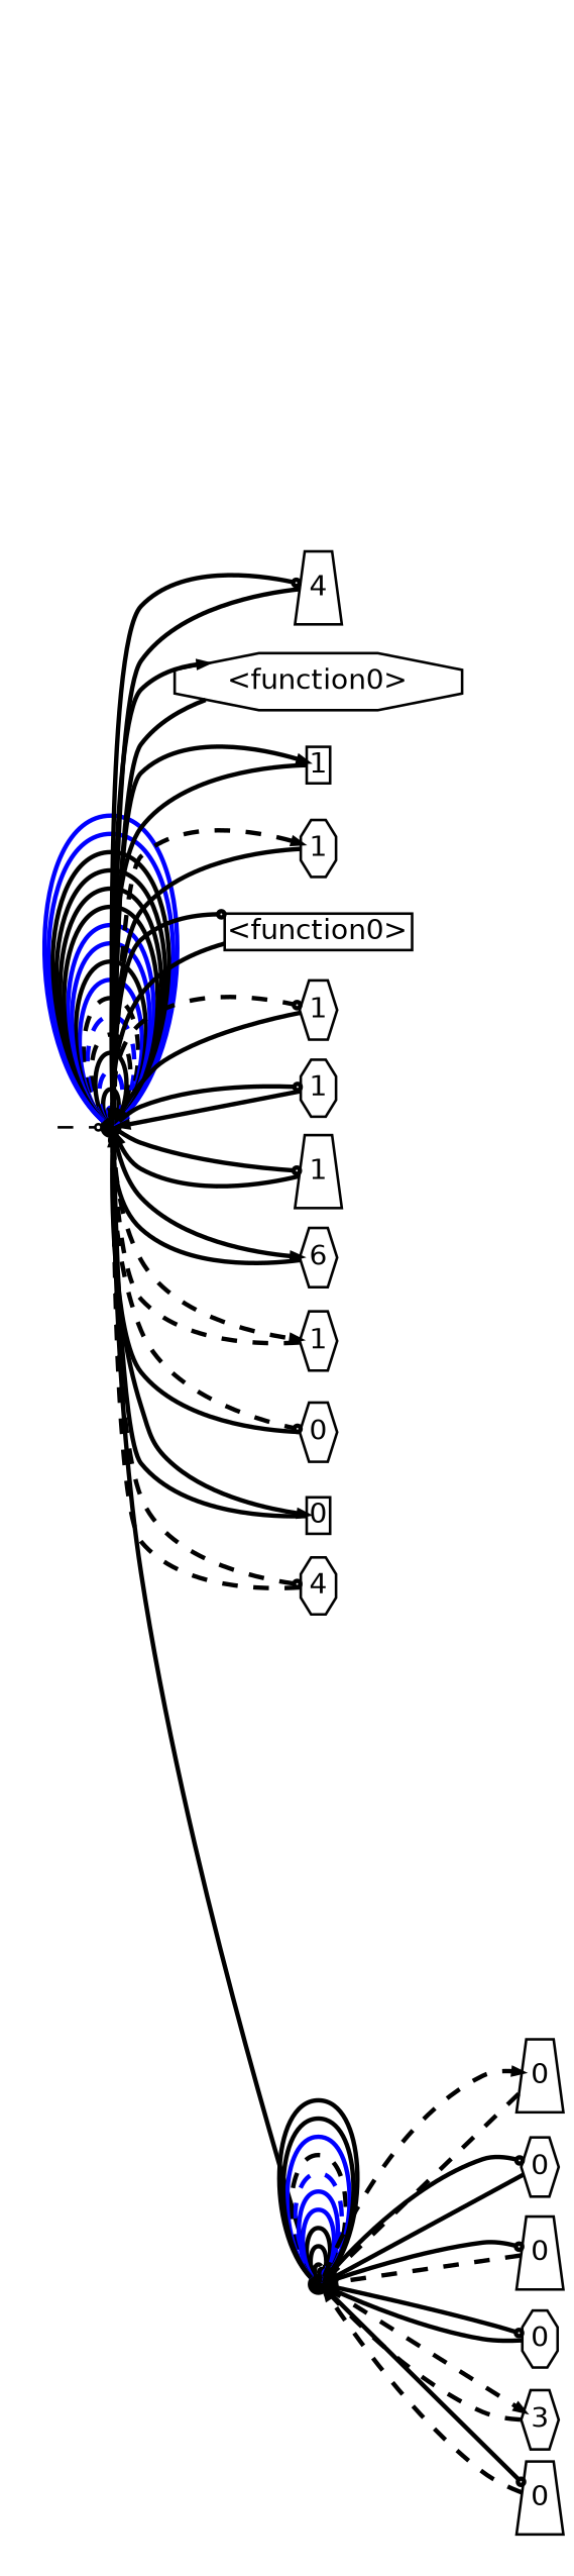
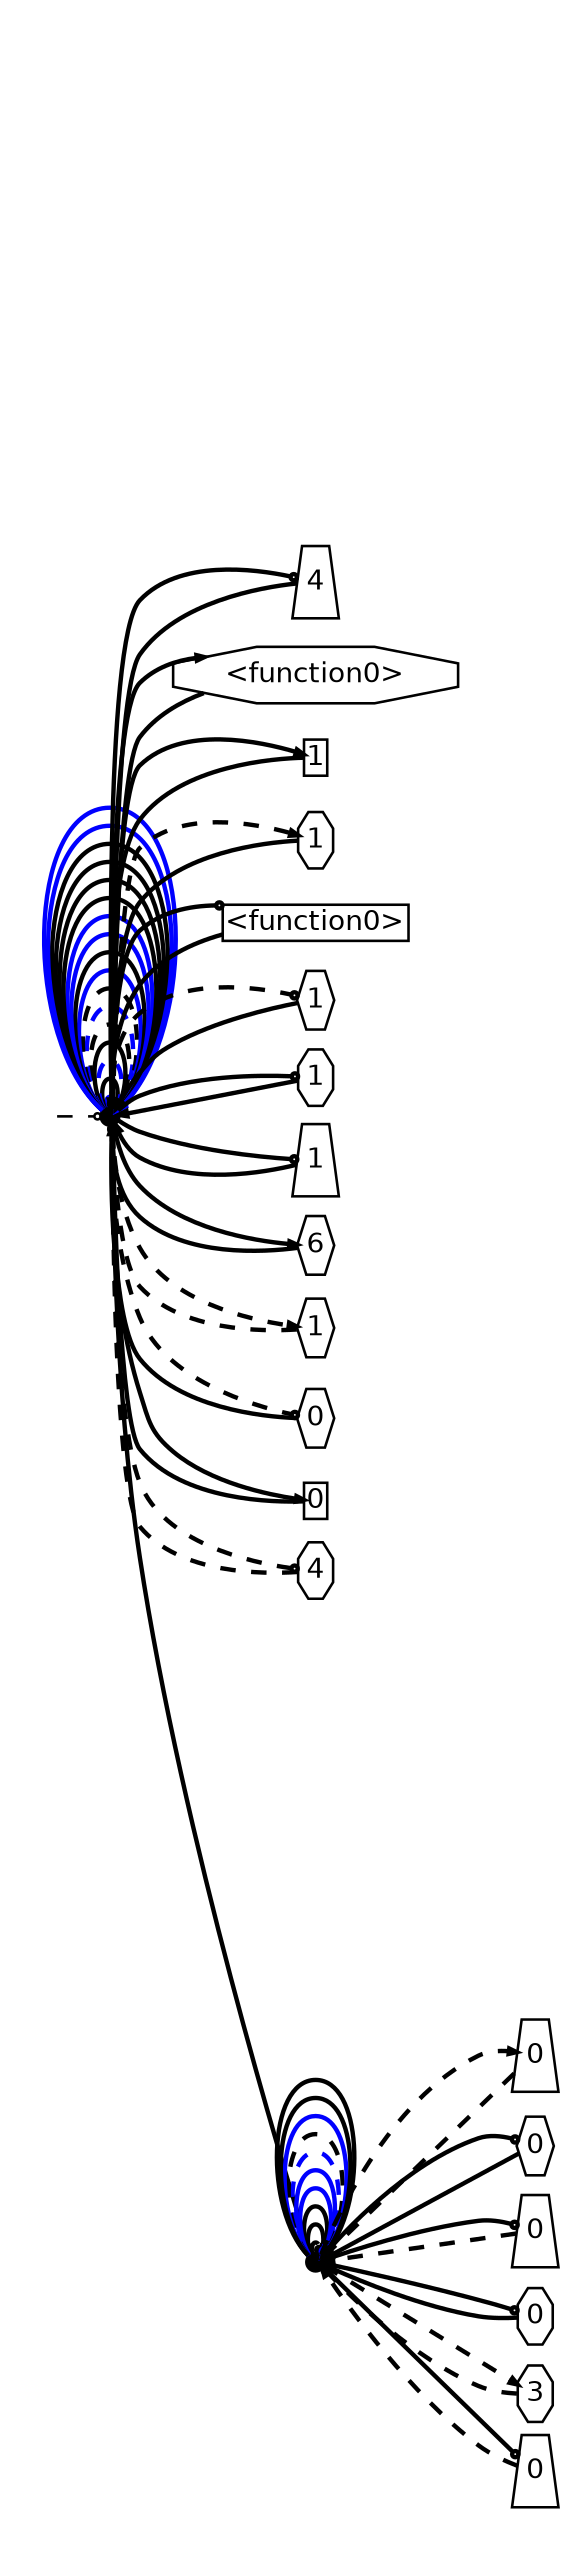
  digraph {
    nodesep=0.05
    rankdir=LR
    ranksep=0.1
    node [fontname=Helvetica fontsize=11 margin=0.01 shape=octagon xlabel=" "]
    edge [arrowhead=normal arrowsize=.3 fontname=Helvetica fontsize=6.0 margin=0.05 style=bold penwidth=1.7075701760979363]
    None [fontsize=6.0 height=0.1 shape=none style=invis width=0.1 xlabel=""]
    0 [fontsize=6.0 height=0.1 shape=point width=0.5 xlabel=""]
    n3 [height=0.05 label=4 shape=trapezium width=0.05]
    n4 [height=0.05 label="<function0>" width=0.05]
    n5 [height=0.05 label=1 shape=box width=0.05]
    n6 [height=0.05 label=1 width=0.05]
    n7 [height=0.05 label="<function0>" shape=box width=0.05]
    n8 [height=0.05 label=1 shape=hexagon width=0.05]
    n9 [height=0.05 label=1 width=0.05]
    n10 [height=0.05 label=1 shape=trapezium width=0.05]
    n11 [height=0.05 label=6 shape=hexagon width=0.05]
    n12 [height=0.05 label=1 shape=hexagon width=0.05]
    n13 [height=0.05 label=0 shape=hexagon width=0.05]
    n14 [height=0.05 label=0 shape=box width=0.05]
    n15 [height=0.05 label=4 width=0.05]
    1 [fontsize=6.0 height=0.1 shape=point width=0.5 xlabel=""]
    n17 [height=0.05 label=0 shape=trapezium width=0.05]
    n18 [height=0.05 label=0 shape=hexagon width=0.05]
    n19 [height=0.05 label=0 shape=trapezium width=0.05]
    n20 [height=0.05 label=0 width=0.05]
-   n21 [height=0.05 label=3 shape=hexagon width=0.05]
+   n21 [height=0.05 label=3 width=0.05]
    n22 [height=0.05 label=0 shape=trapezium width=0.05]
    subgraph sub_1 {
      rank=source
      None
    }
    None -> 0 [arrowhead=odot style=dashed penwidth=""]
    0 -> 0 [arrowhead=odot color=blue label="  " style=solid]
    0 -> 0 [label="  " style=solid]
    0 -> 0 [color=blue label="  " style=dashed]
    0 -> 0 [arrowhead=odot label="  " style=solid]
    0 -> 0 [label="  " style=dashed]
    0 -> 0 [arrowhead=odot color=blue label="  " style=dashed]
    0 -> 0 [label="  " style=dashed]
    0 -> 0 [color=blue label="  "]
    0 -> 0 [arrowhead=odot label="  " style=solid]
    0 -> 0 [color=blue label="  "]
    0 -> 0 [arrowhead=odot color=blue label="  "]
    0 -> 0 [arrowhead=odot label="  " style=solid]
    0 -> 0 [label="  "]
    0 -> 0 [arrowhead=odot label="  " style=solid]
    0 -> 0 [arrowhead=odot label="  " style=solid]
    0 -> 0 [color=blue label="  " style=solid]
    0 -> 0 [color=blue label="  "]
    0 -> n3 [arrowhead=odot label="  "]
    0 -> n4 [label="  " style=solid]
    0 -> n5 [label="  "]
    0 -> n6 [label="  " style=dashed]
    0 -> n7 [arrowhead=odot label="  " style=solid]
    0 -> n8 [arrowhead=odot label="  " style=dashed]
    0 -> n9 [arrowhead=odot label="  "]
    0 -> n10 [arrowhead=odot label="  "]
    0 -> n11 [label="  "]
    0 -> n12 [label="  " style=dashed]
    0 -> n13 [arrowhead=odot label="  " style=dashed]
    0 -> n14 [label="  "]
    0 -> n15 [arrowhead=odot label="  " style=dashed]
    0 -> 1 [label="  "]
    n3 -> 0 [arrowhead=odot label="  "]
    n4 -> 0 [arrowhead=odot label="  " style=solid]
    n5 -> 0 [arrowhead=odot label="  " style=solid]
    n6 -> 0 [arrowhead=odot label="  "]
    n7 -> 0 [label="  "]
    n8 -> 0 [label="  "]
    n9 -> 0 [label="  " style=solid]
    n10 -> 0 [label="  " style=solid]
    n11 -> 0 [label="  "]
    n12 -> 0 [arrowhead=odot label="  " style=dashed]
    n13 -> 0 [arrowhead=odot label="  " style=solid]
    n14 -> 0 [label="  "]
    n15 -> 0 [arrowhead=odot label="  " style=dashed]
    1 -> 1 [arrowhead=odot label="  " style=dashed]
    1 -> 1 [arrowhead=odot label="  " style=solid]
    1 -> 1 [label="  " style=solid]
    1 -> 1 [arrowhead=odot color=blue label="  "]
    1 -> 1 [color=blue label="  "]
    1 -> 1 [color=blue label="  " style=dashed]
    1 -> 1 [label="  " style=dashed]
    1 -> 1 [color=blue label="  " style=solid]
    1 -> 1 [label="  " style=solid]
    1 -> 1 [label="  " style=solid]
    1 -> n17 [label="  " style=dashed]
    1 -> n18 [arrowhead=odot label="  "]
    1 -> n19 [arrowhead=odot label="  " style=solid]
    1 -> n20 [arrowhead=odot label="  "]
    1 -> n21 [label="  " style=dashed]
    1 -> n22 [arrowhead=odot label="  " style=solid]
    n17 -> 1 [arrowhead=odot label="  " style=dashed]
    n18 -> 1 [label="  "]
    n19 -> 1 [label="  " style=dashed]
    n20 -> 1 [label="  "]
    n21 -> 1 [arrowhead=odot label="  " style=dashed]
    n22 -> 1 [label="  " style=dashed]
  }
